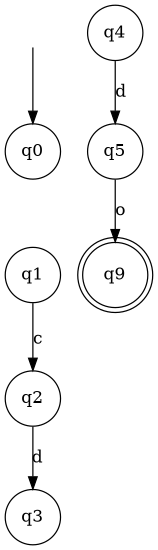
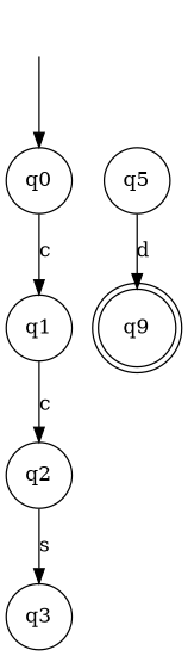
  strict digraph {
    rankdir=TB
    node [shape=circle]
    n1 [height=0 label=" " shape=none width=0]
    q0 [height=0.5 width=0.5]
    q1 [height=0.5 width=0.5]
    n4 [height=0.5 label=q9 shape=doublecircle width=0.5]
    q2 [height=0.5 width=0.5]
    q3 [height=0.5 width=0.5]
-   q4 [height=0.5 width=0.5]
    q5 [height=0.5 width=0.5]
    n1 -> q0
+   q0 -> q1 [label=c]
    q1 -> q2 [label=c]
-   q2 -> q3 [label=d]
-   q4 -> q5 [label=d]
-   q5 -> n4 [label=o]
+   q2 -> q3 [label=s]
+   q5 -> n4 [label=d]
  }
